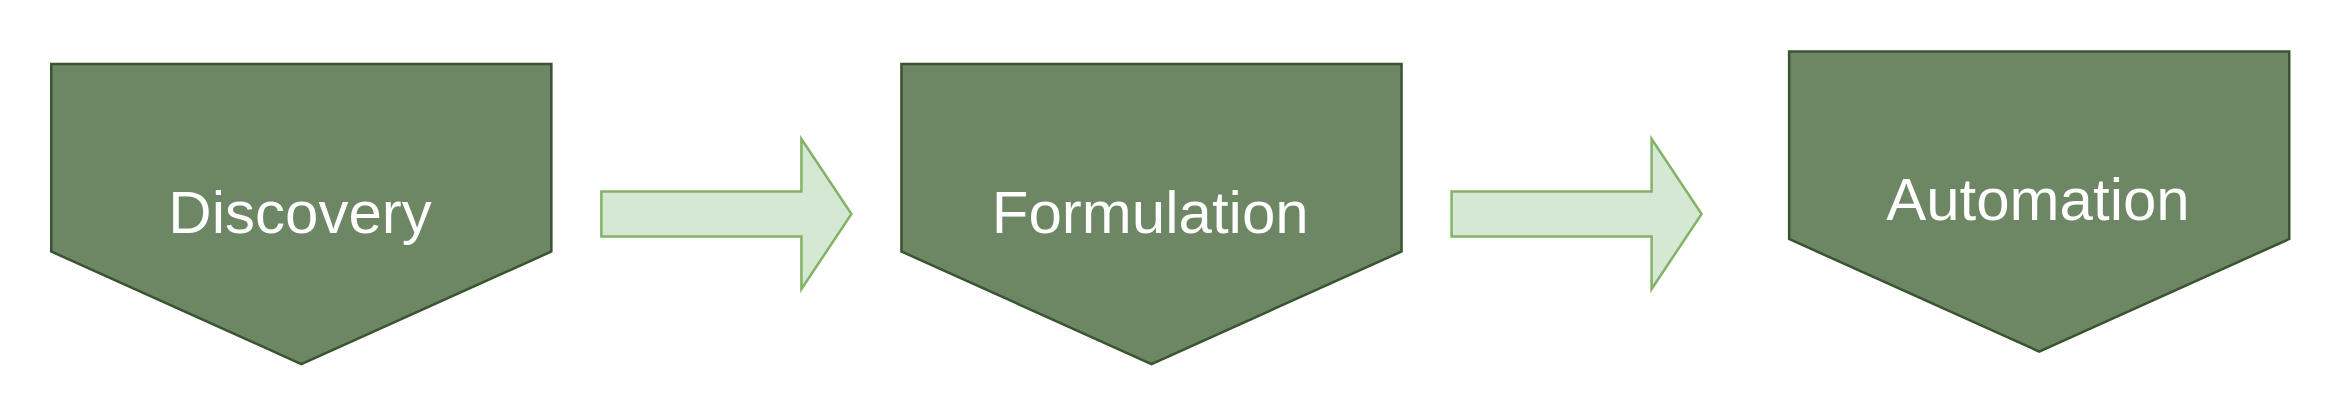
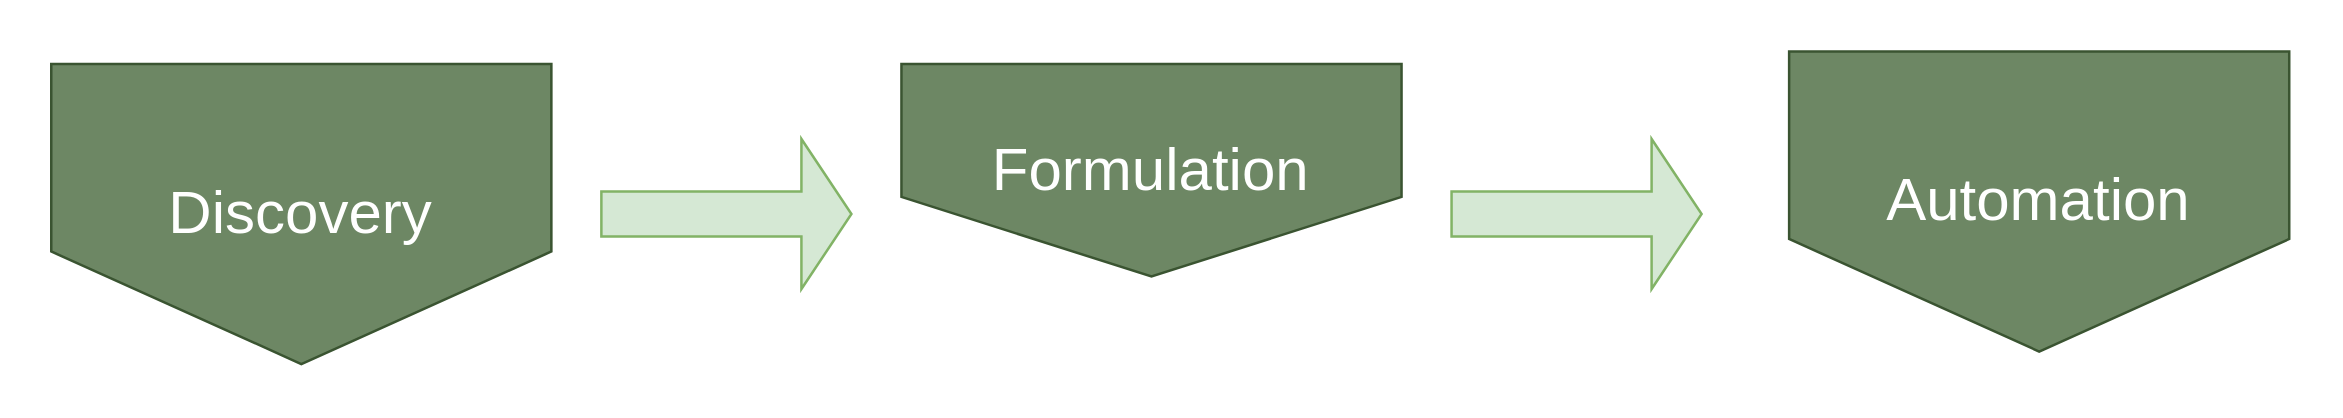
  <mxCell id="0" />
  <mxCell id="1" parent="0" />
  <mxCell id="2" value="&lt;font style=&quot;font-size: 24px&quot;&gt;Discovery&lt;/font&gt;" style="shape=offPageConnector;whiteSpace=wrap;html=1;fillColor=#6d8764;strokeColor=#3A5431;fontColor=#ffffff;" parent="1" vertex="1"><mxGeometry x="20" y="25" width="200" height="120" as="geometry" /></mxCell>
  <mxCell id="3" value="" style="shape=singleArrow;whiteSpace=wrap;html=1;fillColor=#d5e8d4;strokeColor=#82b366;" parent="1" vertex="1"><mxGeometry x="240" y="55" width="100" height="60" as="geometry" /></mxCell>
- <mxCell id="4" value="&lt;font style=&quot;font-size: 24px&quot;&gt;Formulation&lt;/font&gt;" style="shape=offPageConnector;whiteSpace=wrap;html=1;fillColor=#6d8764;strokeColor=#3A5431;fontColor=#ffffff;" parent="1" vertex="1"><mxGeometry x="360" y="25" width="200" height="120" as="geometry" /></mxCell>
+ <mxCell id="4" value="&lt;font style=&quot;font-size: 24px&quot;&gt;Formulation&lt;/font&gt;" style="shape=offPageConnector;whiteSpace=wrap;html=1;fillColor=#6d8764;strokeColor=#3A5431;fontColor=#ffffff;" parent="1" vertex="1"><mxGeometry x="360" y="25" width="200" height="85" as="geometry" /></mxCell>
  <mxCell id="5" value="" style="shape=singleArrow;whiteSpace=wrap;html=1;fillColor=#d5e8d4;strokeColor=#82b366;" parent="1" vertex="1"><mxGeometry x="580" y="55" width="100" height="60" as="geometry" /></mxCell>
  <mxCell id="6" value="&lt;font style=&quot;font-size: 24px&quot;&gt;Automation&lt;/font&gt;" style="shape=offPageConnector;whiteSpace=wrap;html=1;fillColor=#6d8764;strokeColor=#3A5431;fontColor=#ffffff;" parent="1" vertex="1"><mxGeometry x="715" y="20" width="200" height="120" as="geometry" /></mxCell>
